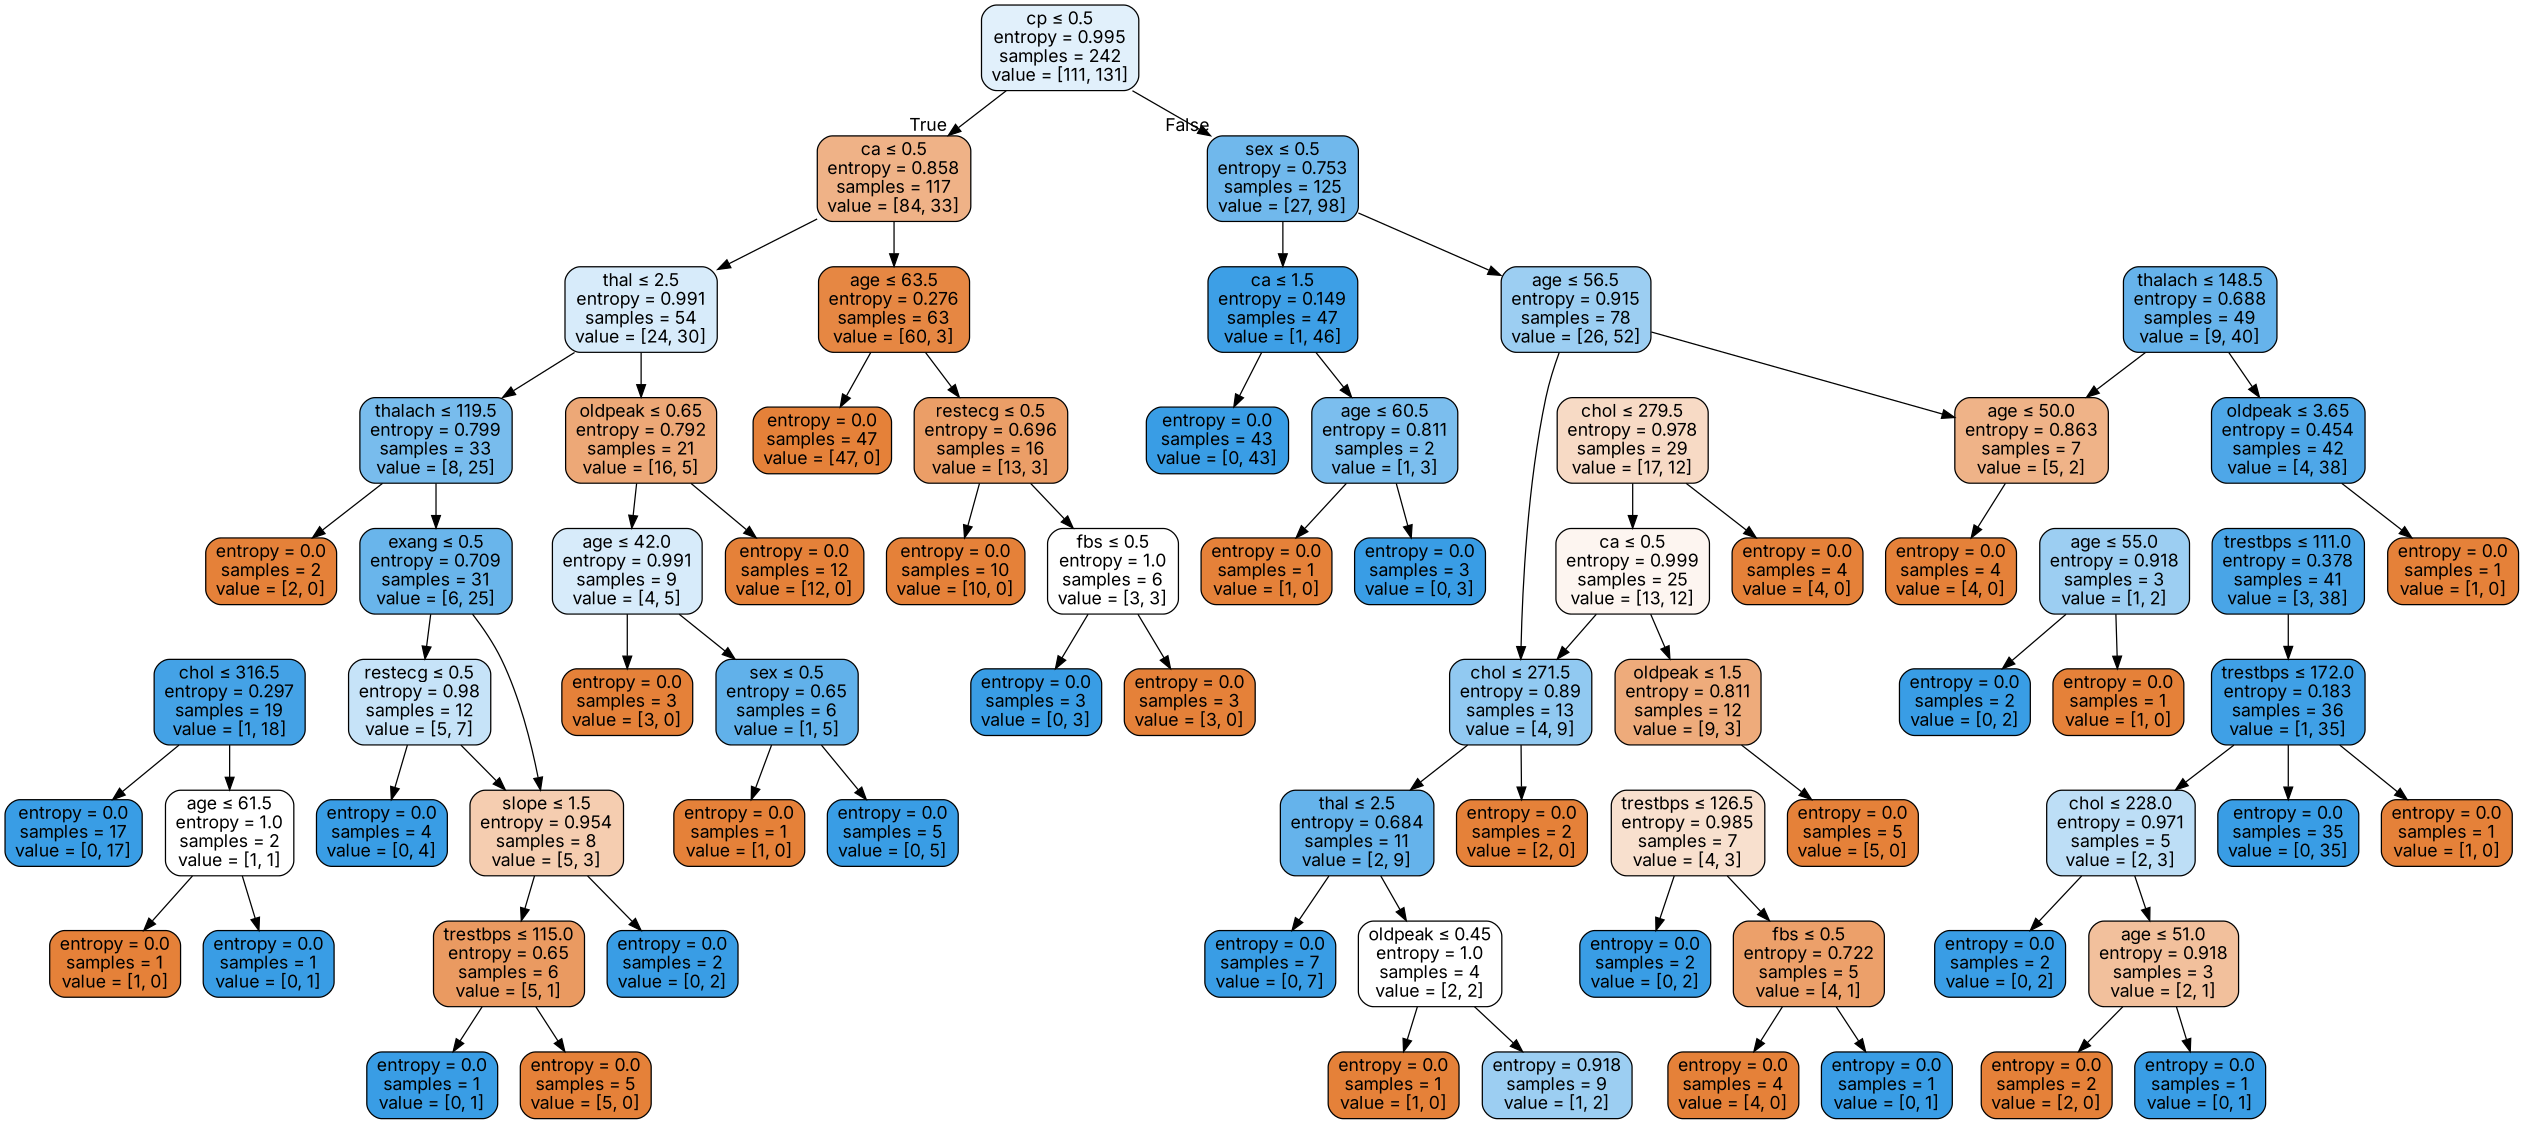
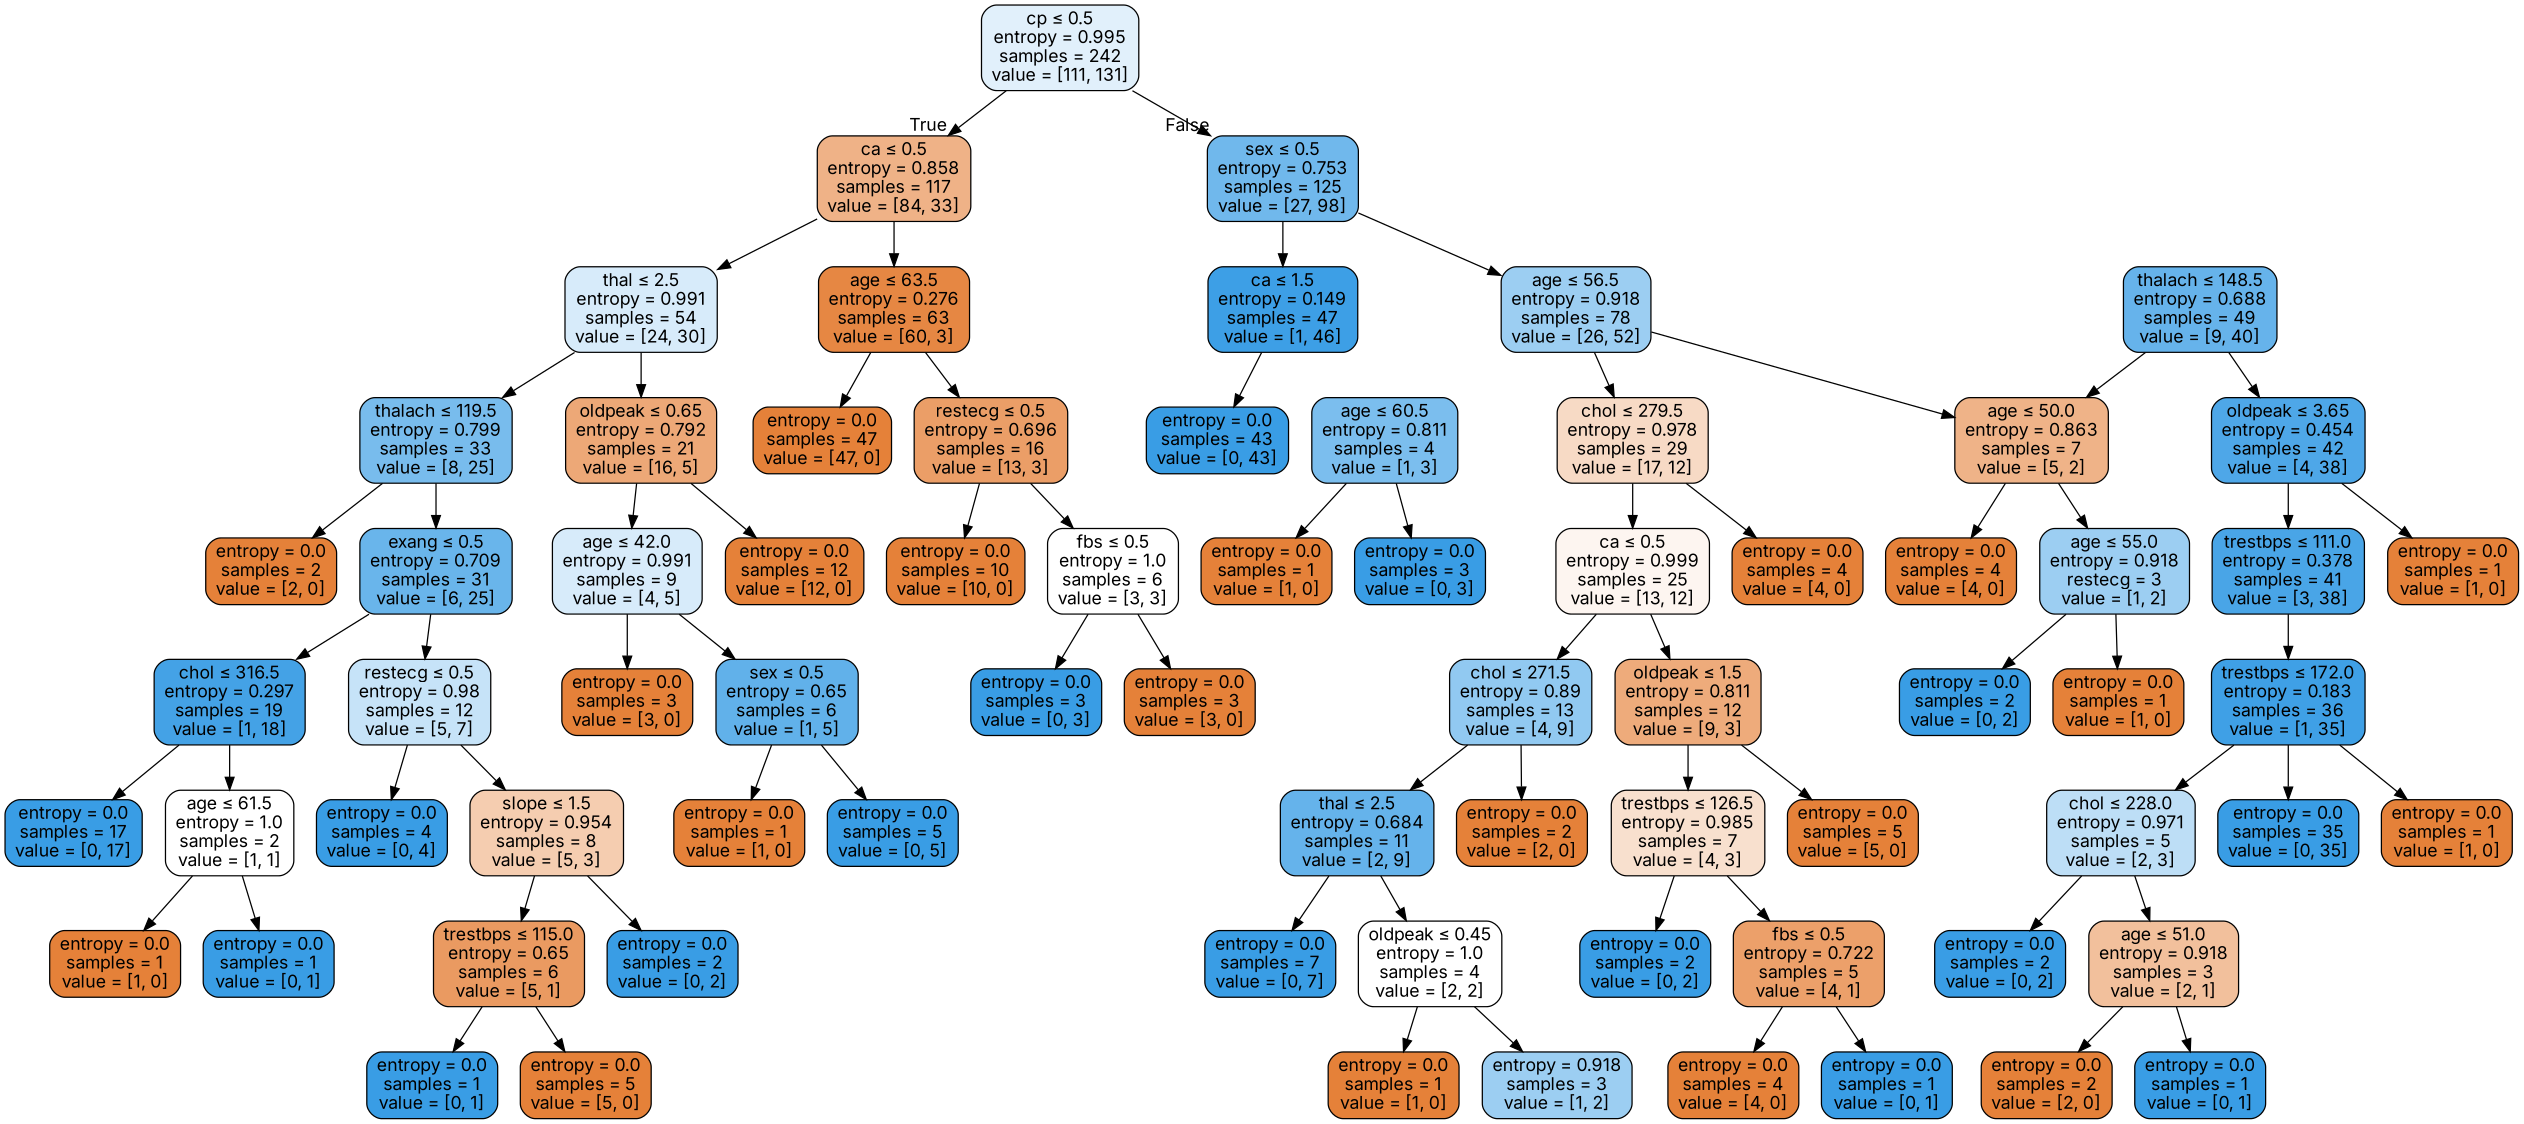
  digraph {
    fontname=Inter
    node [color=black fillcolor="#e58139" fontname=Inter shape=box style="filled, rounded"]
    edge [fontname=Inter]
    n1 [fillcolor="#e1f0fb" label=<cp &le; 0.5<br/>entropy = 0.995<br/>samples = 242<br/>value = [111, 131]>]
    n2 [fillcolor="#efb287" label=<ca &le; 0.5<br/>entropy = 0.858<br/>samples = 117<br/>value = [84, 33]>]
    n3 [fillcolor="#70b8ec" label=<sex &le; 0.5<br/>entropy = 0.753<br/>samples = 125<br/>value = [27, 98]>]
    n4 [fillcolor="#d7ebfa" label=<thal &le; 2.5<br/>entropy = 0.991<br/>samples = 54<br/>value = [24, 30]>]
    n5 [fillcolor="#e68743" label=<age &le; 63.5<br/>entropy = 0.276<br/>samples = 63<br/>value = [60, 3]>]
    n6 [fillcolor="#3d9fe6" label=<ca &le; 1.5<br/>entropy = 0.149<br/>samples = 47<br/>value = [1, 46]>]
-   n7 [fillcolor="#9ccef2" label=<age &le; 56.5<br/>entropy = 0.915<br/>samples = 78<br/>value = [26, 52]>]
+   n7 [fillcolor="#9ccef2" label=<age &le; 56.5<br/>entropy = 0.918<br/>samples = 78<br/>value = [26, 52]>]
    n8 [fillcolor="#78bced" label=<thalach &le; 119.5<br/>entropy = 0.799<br/>samples = 33<br/>value = [8, 25]>]
    n9 [fillcolor="#eda877" label=<oldpeak &le; 0.65<br/>entropy = 0.792<br/>samples = 21<br/>value = [16, 5]>]
    n10 [label=<entropy = 0.0<br/>samples = 47<br/>value = [47, 0]>]
    n11 [fillcolor="#eb9e67" label=<restecg &le; 0.5<br/>entropy = 0.696<br/>samples = 16<br/>value = [13, 3]>]
    n12 [label=<entropy = 0.0<br/>samples = 2<br/>value = [2, 0]>]
    n13 [fillcolor="#69b5eb" label=<exang &le; 0.5<br/>entropy = 0.709<br/>samples = 31<br/>value = [6, 25]>]
    n14 [fillcolor="#d7ebfa" label=<age &le; 42.0<br/>entropy = 0.991<br/>samples = 9<br/>value = [4, 5]>]
    n15 [label=<entropy = 0.0<br/>samples = 12<br/>value = [12, 0]>]
    n16 [fillcolor="#44a2e6" label=<chol &le; 316.5<br/>entropy = 0.297<br/>samples = 19<br/>value = [1, 18]>]
    n17 [fillcolor="#c6e3f8" label=<restecg &le; 0.5<br/>entropy = 0.98<br/>samples = 12<br/>value = [5, 7]>]
    n18 [fillcolor="#399de5" label=<entropy = 0.0<br/>samples = 17<br/>value = [0, 17]>]
    n19 [fillcolor="#ffffff" label=<age &le; 61.5<br/>entropy = 1.0<br/>samples = 2<br/>value = [1, 1]>]
    n20 [fillcolor="#399de5" label=<entropy = 0.0<br/>samples = 4<br/>value = [0, 4]>]
    n21 [fillcolor="#f5cdb0" label=<slope &le; 1.5<br/>entropy = 0.954<br/>samples = 8<br/>value = [5, 3]>]
    n22 [label=<entropy = 0.0<br/>samples = 1<br/>value = [1, 0]>]
    n23 [fillcolor="#399de5" label=<entropy = 0.0<br/>samples = 1<br/>value = [0, 1]>]
    n24 [fillcolor="#ea9a61" label=<trestbps &le; 115.0<br/>entropy = 0.65<br/>samples = 6<br/>value = [5, 1]>]
    n25 [fillcolor="#399de5" label=<entropy = 0.0<br/>samples = 2<br/>value = [0, 2]>]
    n26 [fillcolor="#399de5" label=<entropy = 0.0<br/>samples = 1<br/>value = [0, 1]>]
    n27 [label=<entropy = 0.0<br/>samples = 5<br/>value = [5, 0]>]
    n28 [label=<entropy = 0.0<br/>samples = 3<br/>value = [3, 0]>]
    n29 [fillcolor="#61b1ea" label=<sex &le; 0.5<br/>entropy = 0.65<br/>samples = 6<br/>value = [1, 5]>]
    n30 [label=<entropy = 0.0<br/>samples = 1<br/>value = [1, 0]>]
    n31 [fillcolor="#399de5" label=<entropy = 0.0<br/>samples = 5<br/>value = [0, 5]>]
    n32 [label=<entropy = 0.0<br/>samples = 10<br/>value = [10, 0]>]
    n33 [fillcolor="#ffffff" label=<fbs &le; 0.5<br/>entropy = 1.0<br/>samples = 6<br/>value = [3, 3]>]
    n34 [fillcolor="#399de5" label=<entropy = 0.0<br/>samples = 3<br/>value = [0, 3]>]
    n35 [label=<entropy = 0.0<br/>samples = 3<br/>value = [3, 0]>]
    n36 [fillcolor="#399de5" label=<entropy = 0.0<br/>samples = 43<br/>value = [0, 43]>]
-   n37 [fillcolor="#7bbeee" label=<age &le; 60.5<br/>entropy = 0.811<br/>samples = 2<br/>value = [1, 3]>]
+   n37 [fillcolor="#7bbeee" label=<age &le; 60.5<br/>entropy = 0.811<br/>samples = 4<br/>value = [1, 3]>]
    n38 [fillcolor="#f7dac5" label=<chol &le; 279.5<br/>entropy = 0.978<br/>samples = 29<br/>value = [17, 12]>]
    n39 [fillcolor="#efb388" label=<age &le; 50.0<br/>entropy = 0.863<br/>samples = 7<br/>value = [5, 2]>]
    n40 [label=<entropy = 0.0<br/>samples = 1<br/>value = [1, 0]>]
    n41 [fillcolor="#399de5" label=<entropy = 0.0<br/>samples = 3<br/>value = [0, 3]>]
    n42 [fillcolor="#66b3eb" label=<thalach &le; 148.5<br/>entropy = 0.688<br/>samples = 49<br/>value = [9, 40]>]
    n43 [fillcolor="#4ea7e8" label=<oldpeak &le; 3.65<br/>entropy = 0.454<br/>samples = 42<br/>value = [4, 38]>]
    n44 [fillcolor="#fdf5f0" label=<ca &le; 0.5<br/>entropy = 0.999<br/>samples = 25<br/>value = [13, 12]>]
    n45 [label=<entropy = 0.0<br/>samples = 4<br/>value = [4, 0]>]
    n46 [label=<entropy = 0.0<br/>samples = 4<br/>value = [4, 0]>]
-   n47 [fillcolor="#9ccef2" label=<age &le; 55.0<br/>entropy = 0.918<br/>samples = 3<br/>value = [1, 2]>]
+   n47 [fillcolor="#9ccef2" label=<age &le; 55.0<br/>entropy = 0.918<br/>restecg = 3<br/>value = [1, 2]>]
    n48 [fillcolor="#49a5e7" label=<trestbps &le; 111.0<br/>entropy = 0.378<br/>samples = 41<br/>value = [3, 38]>]
    n49 [label=<entropy = 0.0<br/>samples = 1<br/>value = [1, 0]>]
    n50 [fillcolor="#399de5" label=<entropy = 0.0<br/>samples = 2<br/>value = [0, 2]>]
    n51 [label=<entropy = 0.0<br/>samples = 1<br/>value = [1, 0]>]
    n52 [fillcolor="#3fa0e6" label=<trestbps &le; 172.0<br/>entropy = 0.183<br/>samples = 36<br/>value = [1, 35]>]
    n53 [fillcolor="#bddef6" label=<chol &le; 228.0<br/>entropy = 0.971<br/>samples = 5<br/>value = [2, 3]>]
    n54 [fillcolor="#399de5" label=<entropy = 0.0<br/>samples = 2<br/>value = [0, 2]>]
    n55 [fillcolor="#f2c09c" label=<age &le; 51.0<br/>entropy = 0.918<br/>samples = 3<br/>value = [2, 1]>]
    n56 [fillcolor="#399de5" label=<entropy = 0.0<br/>samples = 35<br/>value = [0, 35]>]
    n57 [label=<entropy = 0.0<br/>samples = 1<br/>value = [1, 0]>]
    n58 [label=<entropy = 0.0<br/>samples = 2<br/>value = [2, 0]>]
    n59 [fillcolor="#399de5" label=<entropy = 0.0<br/>samples = 1<br/>value = [0, 1]>]
    n60 [fillcolor="#91c9f1" label=<chol &le; 271.5<br/>entropy = 0.89<br/>samples = 13<br/>value = [4, 9]>]
    n61 [fillcolor="#eeab7b" label=<oldpeak &le; 1.5<br/>entropy = 0.811<br/>samples = 12<br/>value = [9, 3]>]
    n62 [fillcolor="#65b3eb" label=<thal &le; 2.5<br/>entropy = 0.684<br/>samples = 11<br/>value = [2, 9]>]
    n63 [label=<entropy = 0.0<br/>samples = 2<br/>value = [2, 0]>]
    n64 [fillcolor="#f8e0ce" label=<trestbps &le; 126.5<br/>entropy = 0.985<br/>samples = 7<br/>value = [4, 3]>]
    n65 [label=<entropy = 0.0<br/>samples = 5<br/>value = [5, 0]>]
    n66 [fillcolor="#399de5" label=<entropy = 0.0<br/>samples = 7<br/>value = [0, 7]>]
    n67 [fillcolor="#ffffff" label=<oldpeak &le; 0.45<br/>entropy = 1.0<br/>samples = 4<br/>value = [2, 2]>]
    n68 [label=<entropy = 0.0<br/>samples = 1<br/>value = [1, 0]>]
-   n69 [fillcolor="#9ccef2" label=<entropy = 0.918<br/>samples = 9<br/>value = [1, 2]>]
+   n69 [fillcolor="#9ccef2" label=<entropy = 0.918<br/>samples = 3<br/>value = [1, 2]>]
    n70 [fillcolor="#399de5" label=<entropy = 0.0<br/>samples = 2<br/>value = [0, 2]>]
    n71 [fillcolor="#eca06a" label=<fbs &le; 0.5<br/>entropy = 0.722<br/>samples = 5<br/>value = [4, 1]>]
    n72 [label=<entropy = 0.0<br/>samples = 4<br/>value = [4, 0]>]
    n73 [fillcolor="#399de5" label=<entropy = 0.0<br/>samples = 1<br/>value = [0, 1]>]
    n1 -> n2 [headlabel=True labelangle=45 labeldistance=2.5]
    n1 -> n3 [headlabel=False labelangle=-45 labeldistance=2.5]
    n2 -> n4
    n2 -> n5
    n3 -> n6
    n3 -> n7
    n4 -> n8
    n4 -> n9
    n5 -> n10
    n5 -> n11
    n6 -> n36
-   n6 -> n37
-   n7 -> n60
+   n7 -> n38
    n7 -> n39
    n8 -> n12
    n8 -> n13
    n9 -> n14
    n9 -> n15
    n11 -> n32
    n11 -> n33
-   n13 -> n21
+   n13 -> n16
    n13 -> n17
    n14 -> n28
    n14 -> n29
    n16 -> n18
    n16 -> n19
    n17 -> n20
    n17 -> n21
    n19 -> n22
    n19 -> n23
    n21 -> n24
    n21 -> n25
    n24 -> n26
    n24 -> n27
    n29 -> n30
    n29 -> n31
    n33 -> n34
    n33 -> n35
    n37 -> n40
    n37 -> n41
    n38 -> n44
    n38 -> n45
    n39 -> n46
+   n39 -> n47
    n42 -> n39
    n42 -> n43
+   n43 -> n48
    n43 -> n49
    n44 -> n60
    n44 -> n61
    n47 -> n50
    n47 -> n51
    n48 -> n52
    n52 -> n53
    n52 -> n56
    n52 -> n57
    n53 -> n54
    n53 -> n55
    n55 -> n58
    n55 -> n59
    n60 -> n62
    n60 -> n63
+   n61 -> n64
    n61 -> n65
    n62 -> n66
    n62 -> n67
    n64 -> n70
    n64 -> n71
    n67 -> n68
    n67 -> n69
    n71 -> n72
    n71 -> n73
  }
